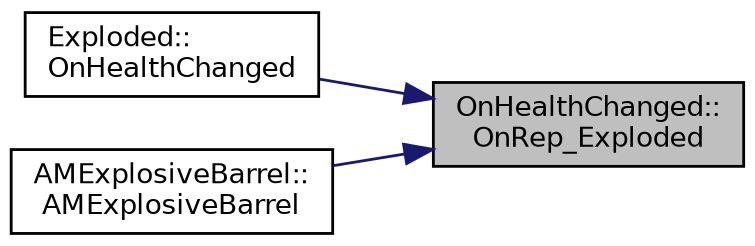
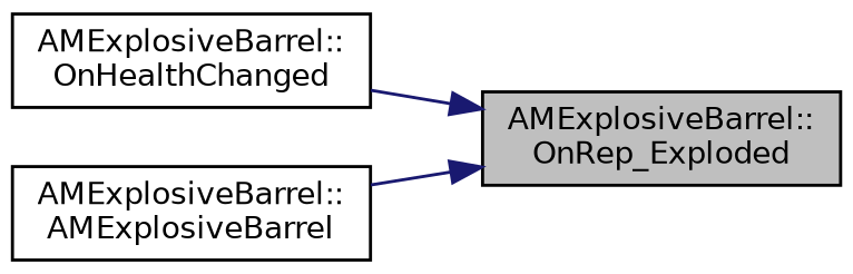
  digraph {
    rankdir=RL
    node [color=black fillcolor=white fontname=Helvetica fontsize=10 shape=record style=filled]
    edge [color=midnightblue dir=back fontname=Helvetica fontsize=10 labelfontname=Helvetica labelfontsize=10 style=solid]
-   n1 [fillcolor=grey75 fontcolor=black height=0.2 label="OnHealthChanged::\lOnRep_Exploded" width=0.4]
-   n2 [height=0.2 label="Exploded::\lOnHealthChanged" width=0.4]
+   n1 [fillcolor=grey75 fontcolor=black height=0.2 label="AMExplosiveBarrel::\lOnRep_Exploded" width=0.4]
+   n2 [height=0.2 label="AMExplosiveBarrel::\lOnHealthChanged" width=0.4]
    n3 [height=0.2 label="AMExplosiveBarrel::\lAMExplosiveBarrel" width=0.4]
    n1 -> n2
    n1 -> n3
  }
